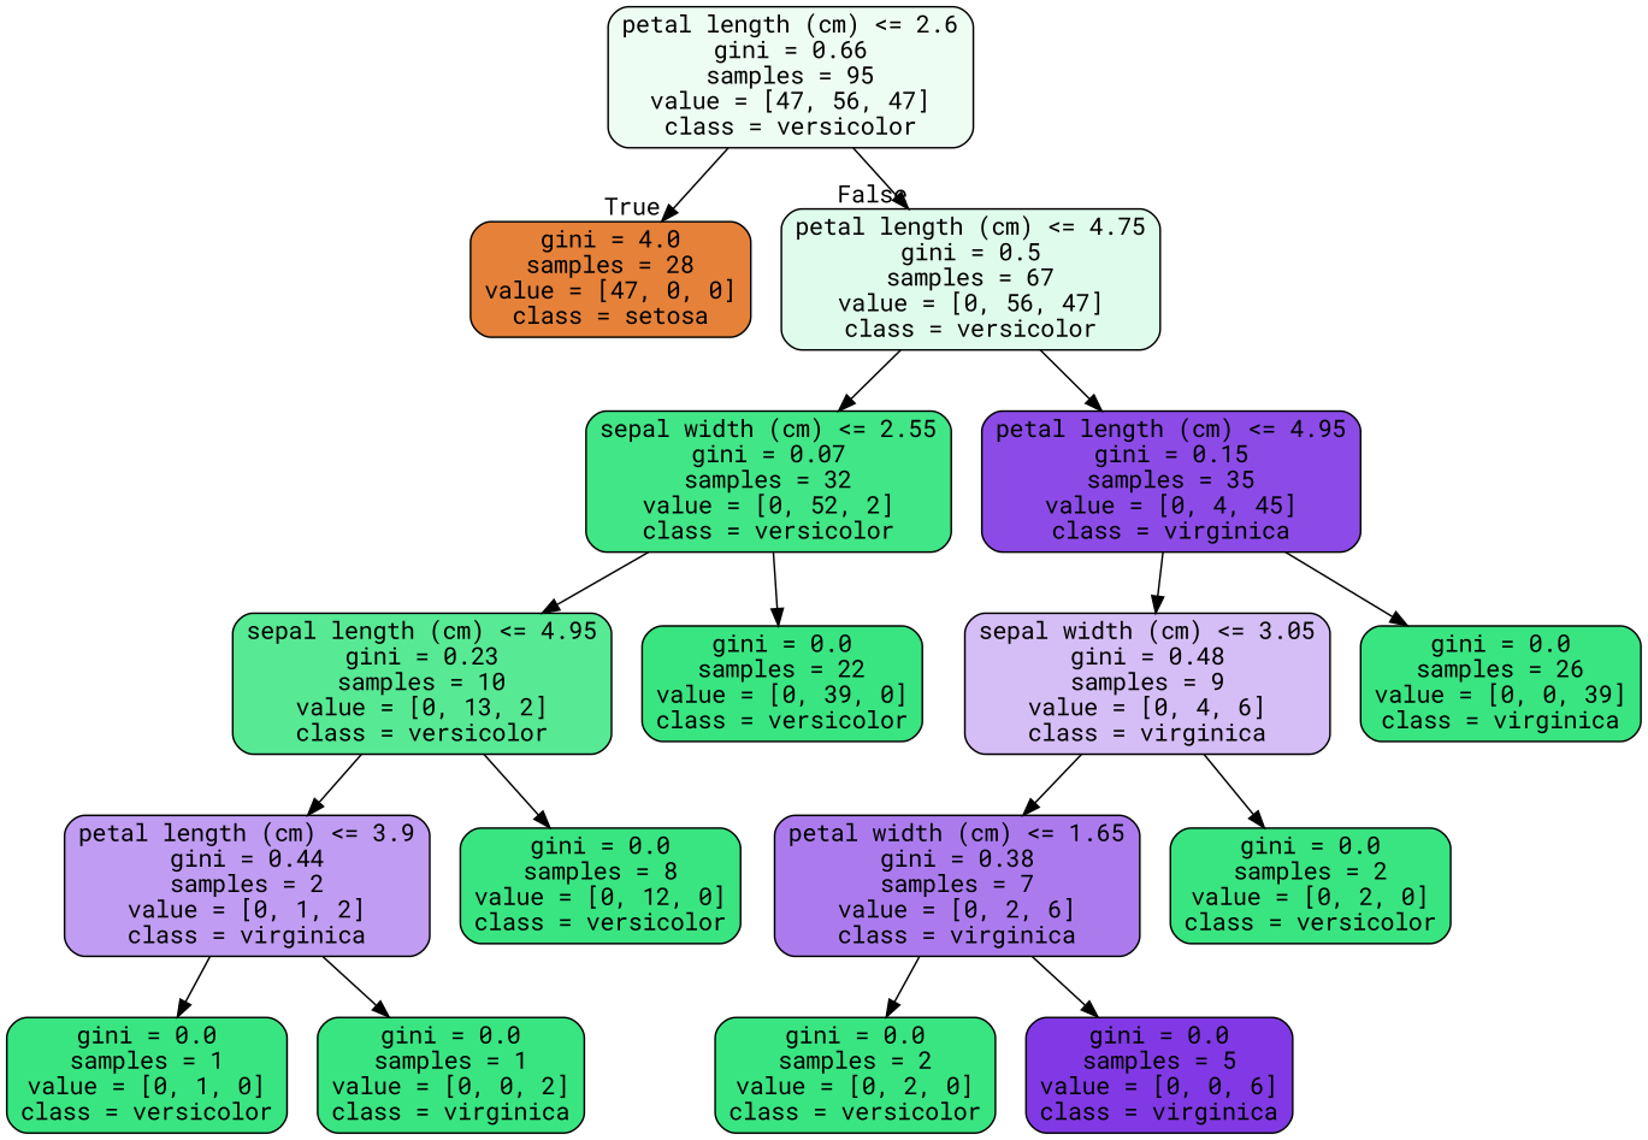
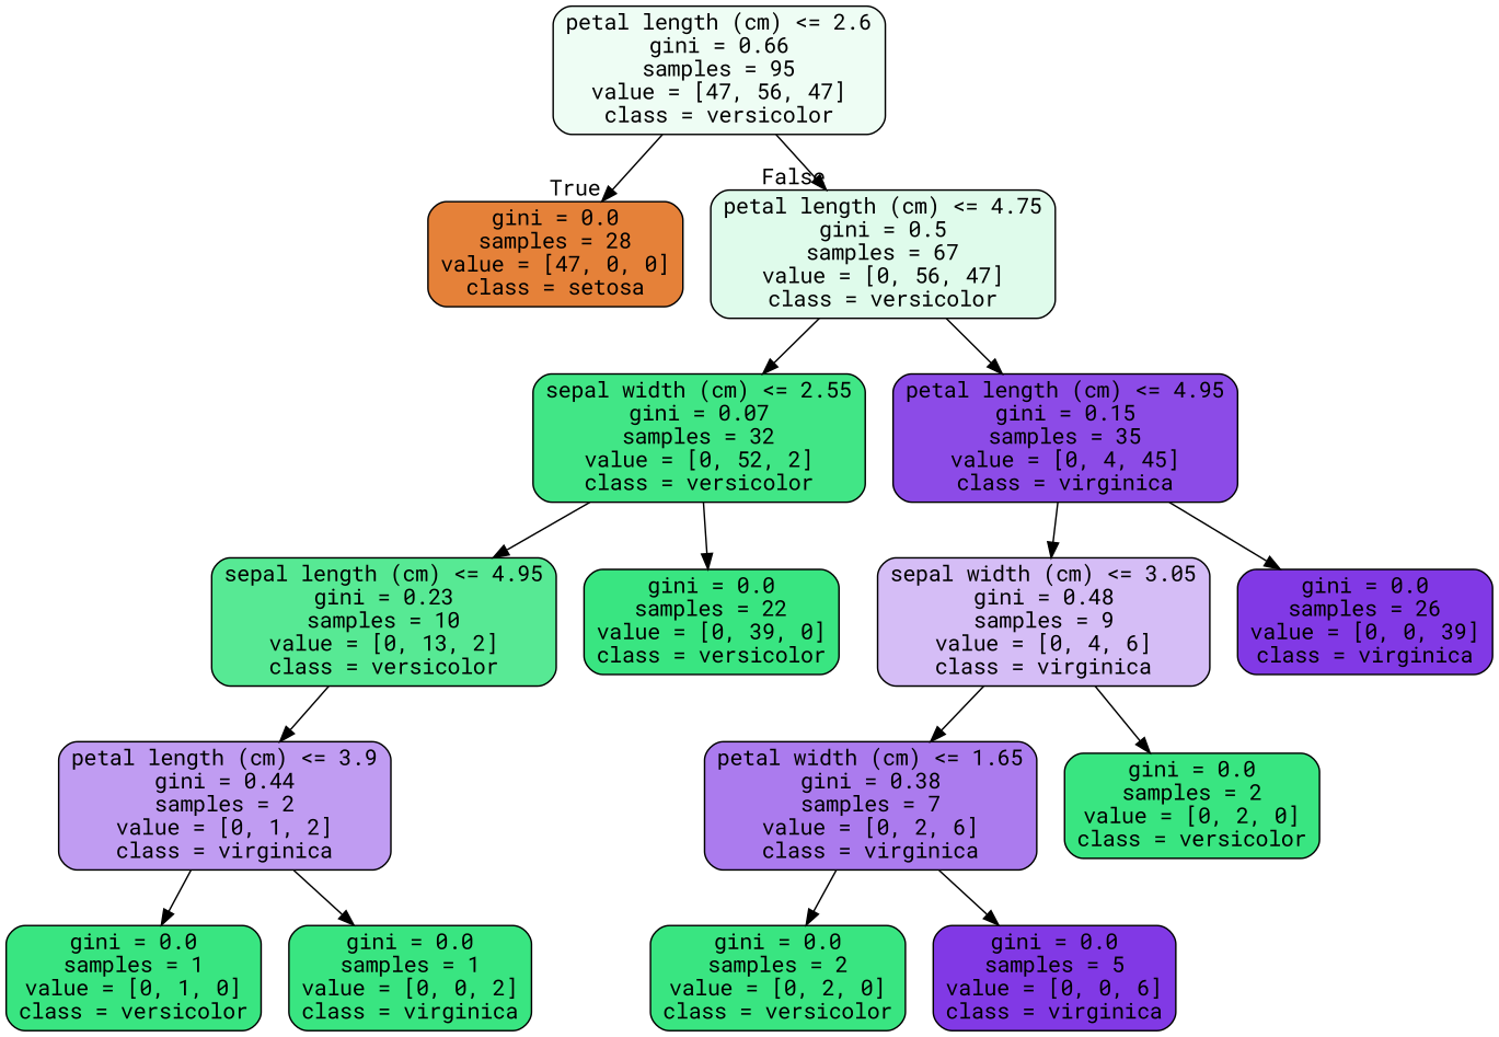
  digraph {
    fontname="Roboto Mono"
    node [color=black fillcolor="#39e581" fontname="Roboto Mono" shape=box style="filled, rounded"]
    edge [fontname="Roboto Mono"]
    n1 [fillcolor="#eefdf4" label="petal length (cm) <= 2.6\ngini = 0.66\nsamples = 95\nvalue = [47, 56, 47]\nclass = versicolor"]
-   n2 [fillcolor="#e58139" label="gini = 4.0\nsamples = 28\nvalue = [47, 0, 0]\nclass = setosa"]
+   n2 [fillcolor="#e58139" label="gini = 0.0\nsamples = 28\nvalue = [47, 0, 0]\nclass = setosa"]
    n3 [fillcolor="#dffbeb" label="petal length (cm) <= 4.75\ngini = 0.5\nsamples = 67\nvalue = [0, 56, 47]\nclass = versicolor"]
    n4 [fillcolor="#41e686" label="sepal width (cm) <= 2.55\ngini = 0.07\nsamples = 32\nvalue = [0, 52, 2]\nclass = versicolor"]
    n5 [fillcolor="#8c4be7" label="petal length (cm) <= 4.95\ngini = 0.15\nsamples = 35\nvalue = [0, 4, 45]\nclass = virginica"]
    n6 [fillcolor="#57e994" label="sepal length (cm) <= 4.95\ngini = 0.23\nsamples = 10\nvalue = [0, 13, 2]\nclass = versicolor"]
    n7 [label="gini = 0.0\nsamples = 22\nvalue = [0, 39, 0]\nclass = versicolor"]
    n8 [fillcolor="#d5bdf6" label="sepal width (cm) <= 3.05\ngini = 0.48\nsamples = 9\nvalue = [0, 4, 6]\nclass = virginica"]
-   n9 [label="gini = 0.0\nsamples = 26\nvalue = [0, 0, 39]\nclass = virginica"]
+   n9 [fillcolor="#8139e5" label="gini = 0.0\nsamples = 26\nvalue = [0, 0, 39]\nclass = virginica"]
    n10 [fillcolor="#c09cf2" label="petal length (cm) <= 3.9\ngini = 0.44\nsamples = 2\nvalue = [0, 1, 2]\nclass = virginica"]
-   n11 [label="gini = 0.0\nsamples = 8\nvalue = [0, 12, 0]\nclass = versicolor"]
    n12 [label="gini = 0.0\nsamples = 1\nvalue = [0, 1, 0]\nclass = versicolor"]
    n13 [label="gini = 0.0\nsamples = 1\nvalue = [0, 0, 2]\nclass = virginica"]
    n14 [fillcolor="#ab7bee" label="petal width (cm) <= 1.65\ngini = 0.38\nsamples = 7\nvalue = [0, 2, 6]\nclass = virginica"]
    n15 [label="gini = 0.0\nsamples = 2\nvalue = [0, 2, 0]\nclass = versicolor"]
    n16 [label="gini = 0.0\nsamples = 2\nvalue = [0, 2, 0]\nclass = versicolor"]
    n17 [fillcolor="#8139e5" label="gini = 0.0\nsamples = 5\nvalue = [0, 0, 6]\nclass = virginica"]
    n1 -> n2 [headlabel=True labelangle=45 labeldistance=2.5]
    n1 -> n3 [headlabel=False labelangle=-45 labeldistance=2.5]
    n3 -> n4
    n3 -> n5
    n4 -> n6
    n4 -> n7
    n5 -> n8
    n5 -> n9
    n6 -> n10
-   n6 -> n11
    n8 -> n14
    n8 -> n15
    n10 -> n12
    n10 -> n13
    n14 -> n16
    n14 -> n17
  }
